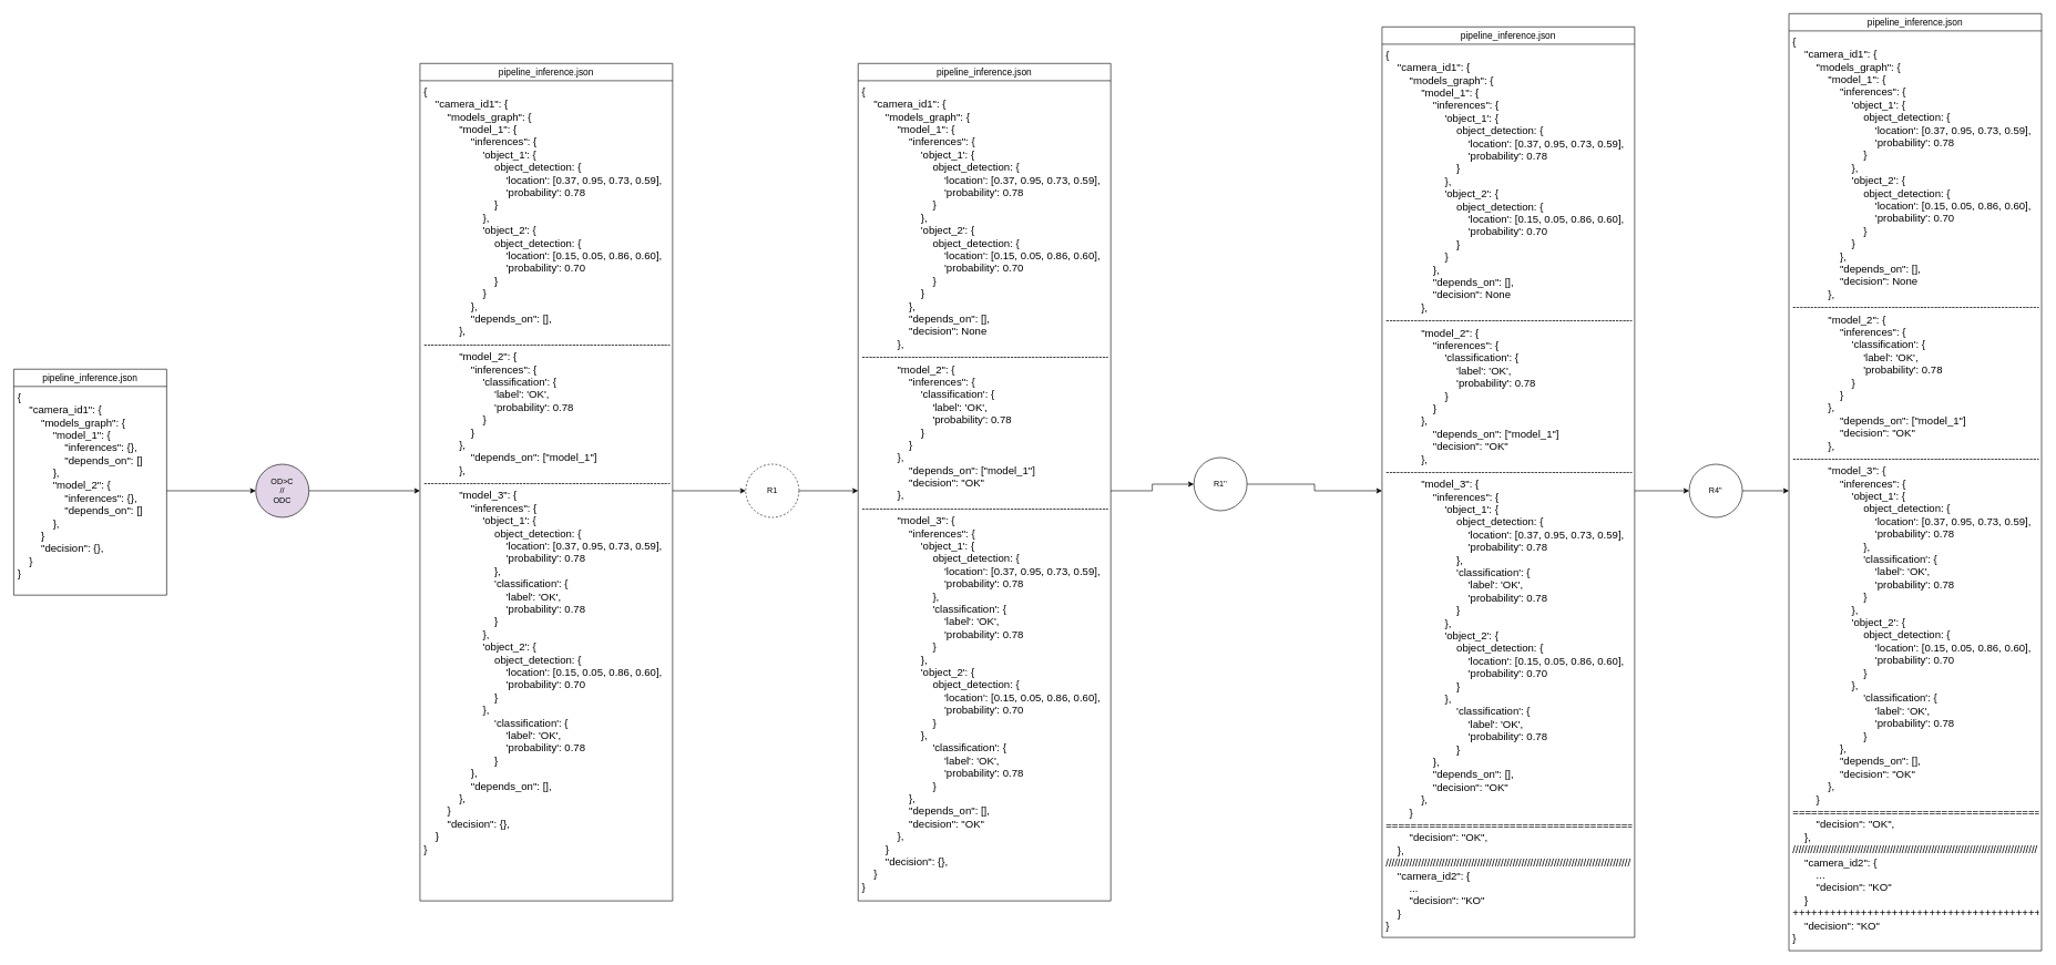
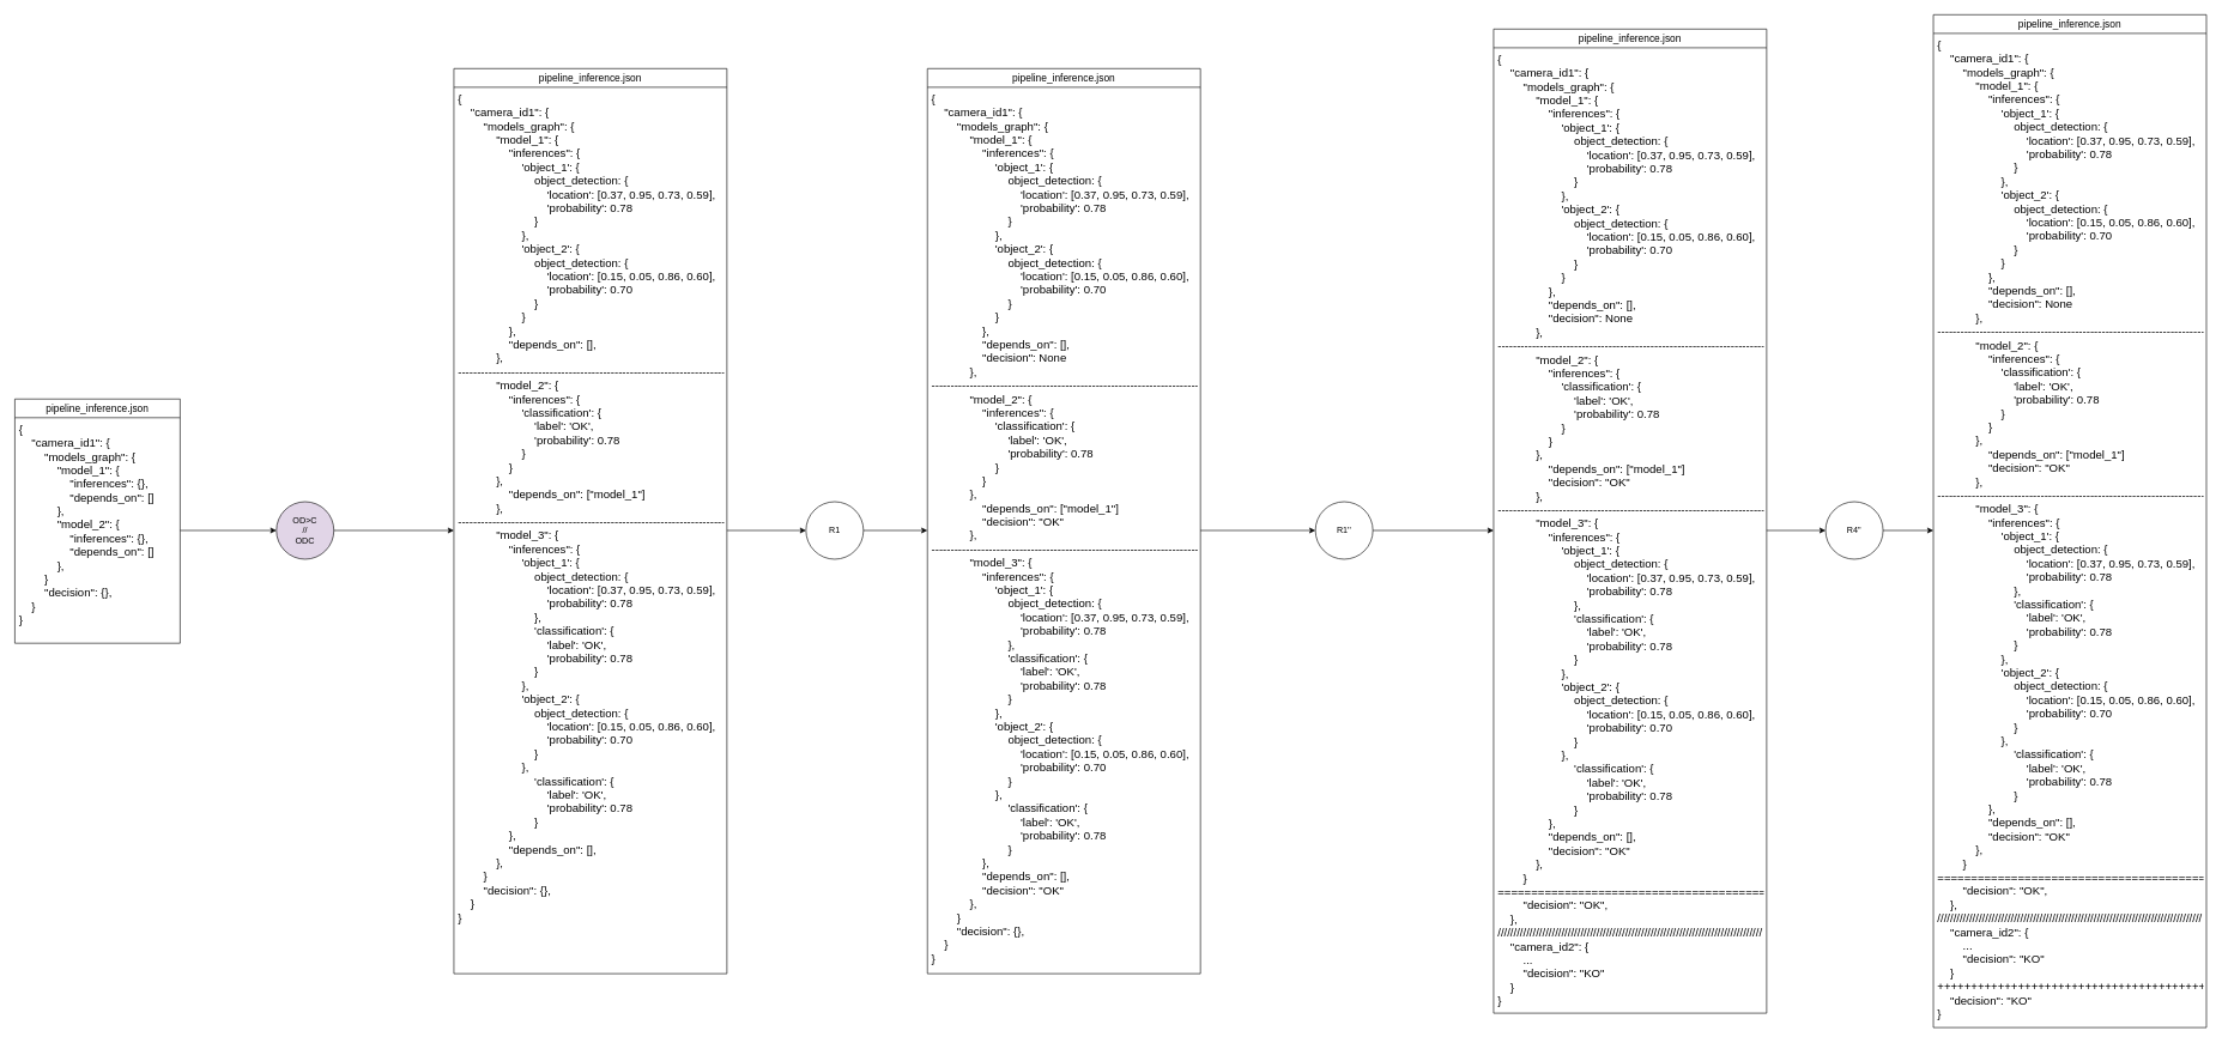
  <mxCell id="0" />
  <mxCell id="1" parent="0" />
  <mxCell id="2" value="pipeline_inference.json" style="swimlane;fontStyle=0;childLayout=stackLayout;horizontal=1;startSize=26;horizontalStack=0;resizeParent=1;resizeParentMax=0;resizeLast=0;collapsible=1;marginBottom=0;align=center;fontSize=14;" vertex="1" parent="1"><mxGeometry x="20" y="555" width="230" height="340" as="geometry" /></mxCell>
  <mxCell id="3" value="{&#10;    &quot;camera_id1&quot;: {&#10;        &quot;models_graph&quot;: {&#10;            &quot;model_1&quot;: {&#10;                &quot;inferences&quot;: {},&#10;                &quot;depends_on&quot;: []&#10;            },&#10;            &quot;model_2&quot;: {&#10;                &quot;inferences&quot;: {},&#10;                &quot;depends_on&quot;: []&#10;            },&#10;        }&#10;        &quot;decision&quot;: {},&#10;    }&#10;    }" style="text;strokeColor=none;fillColor=none;spacingLeft=4;spacingRight=4;overflow=hidden;rotatable=0;points=[[0,0.5],[1,0.5]];portConstraint=eastwest;fontSize=16;" vertex="1" parent="2"><mxGeometry y="26" width="230" height="314" as="geometry" /></mxCell>
  <mxCell id="4" style="edgeStyle=orthogonalEdgeStyle;rounded=0;orthogonalLoop=1;jettySize=auto;html=1;fontSize=16;fontColor=#66CC00;entryX=0;entryY=0.5;entryDx=0;entryDy=0;" edge="1" parent="1" source="5" target="8"><mxGeometry relative="1" as="geometry"><mxPoint x="640" y="-20" as="targetPoint" /></mxGeometry></mxCell>
  <mxCell id="5" value="OD&amp;gt;C&lt;br&gt;//&lt;br&gt;ODC" style="ellipse;whiteSpace=wrap;html=1;aspect=fixed;fillColor=#e1d5e7;" vertex="1" parent="1"><mxGeometry x="384" y="698" width="80" height="80" as="geometry" /></mxCell>
  <mxCell id="6" style="edgeStyle=orthogonalEdgeStyle;rounded=0;orthogonalLoop=1;jettySize=auto;html=1;fontSize=16;fontColor=#66CC00;" edge="1" parent="1" source="3" target="5"><mxGeometry relative="1" as="geometry" /></mxCell>
  <mxCell id="7" value="pipeline_inference.json" style="swimlane;fontStyle=0;childLayout=stackLayout;horizontal=1;startSize=26;horizontalStack=0;resizeParent=1;resizeParentMax=0;resizeLast=0;collapsible=1;marginBottom=0;align=center;fontSize=14;" vertex="1" parent="1"><mxGeometry x="631" y="95" width="380" height="1260" as="geometry" /></mxCell>
  <mxCell id="8" value="{&#10;    &quot;camera_id1&quot;: {&#10;        &quot;models_graph&quot;: {&#10;            &quot;model_1&quot;: {&#10;                &quot;inferences&quot;: {&#10;                    'object_1': {&#10;                        object_detection: {&#10;                            'location': [0.37, 0.95, 0.73, 0.59],&#10;                            'probability': 0.78&#10;                        }&#10;                    },&#10;                    'object_2': {&#10;                        object_detection: {&#10;                            'location': [0.15, 0.05, 0.86, 0.60],&#10;                            'probability': 0.70&#10;                        }&#10;                    }&#10;                },&#10;                &quot;depends_on&quot;: [],&#10;            },&#10;----------------------------------------------------------------------&#10;            &quot;model_2&quot;: {&#10;                &quot;inferences&quot;: {&#10;                    'classification': {&#10;                        'label': 'OK',&#10;                        'probability': 0.78&#10;                    }&#10;                }&#10;            },&#10;                &quot;depends_on&quot;: [&quot;model_1&quot;]&#10;            },&#10;----------------------------------------------------------------------&#10;            &quot;model_3&quot;: {&#10;                &quot;inferences&quot;: {&#10;                    'object_1': {&#10;                        object_detection: {&#10;                            'location': [0.37, 0.95, 0.73, 0.59],&#10;                            'probability': 0.78&#10;                        },&#10;                        'classification': {&#10;                            'label': 'OK',&#10;                            'probability': 0.78&#10;                        }&#10;                    },&#10;                    'object_2': {&#10;                        object_detection: {&#10;                            'location': [0.15, 0.05, 0.86, 0.60],&#10;                            'probability': 0.70&#10;                        }&#10;                    },&#10;                        'classification': {&#10;                            'label': 'OK',&#10;                            'probability': 0.78&#10;                        }&#10;                },&#10;                &quot;depends_on&quot;: [],&#10;            },&#10;        }&#10;        &quot;decision&quot;: {},&#10;    }&#10;}" style="text;strokeColor=none;fillColor=none;spacingLeft=4;spacingRight=4;overflow=hidden;rotatable=0;points=[[0,0.5],[1,0.5]];portConstraint=eastwest;fontSize=16;" vertex="1" parent="7"><mxGeometry y="26" width="380" height="1234" as="geometry" /></mxCell>
  <mxCell id="9" style="edgeStyle=orthogonalEdgeStyle;rounded=0;orthogonalLoop=1;jettySize=auto;html=1;fontSize=16;fontColor=#66CC00;" edge="1" parent="1" source="10" target="16"><mxGeometry relative="1" as="geometry"><mxPoint x="1321" y="420" as="targetPoint" /></mxGeometry></mxCell>
- <mxCell id="10" value="R1" style="ellipse;whiteSpace=wrap;html=1;aspect=fixed;dashed=1;" vertex="1" parent="1"><mxGeometry x="1121" y="698" width="80" height="80" as="geometry" /></mxCell>
+ <mxCell id="10" value="R1" style="ellipse;whiteSpace=wrap;html=1;aspect=fixed;" vertex="1" parent="1"><mxGeometry x="1121" y="698" width="80" height="80" as="geometry" /></mxCell>
  <mxCell id="11" style="edgeStyle=orthogonalEdgeStyle;rounded=0;orthogonalLoop=1;jettySize=auto;html=1;entryX=0;entryY=0.5;entryDx=0;entryDy=0;fontSize=16;fontColor=#66CC00;" edge="1" parent="1" source="8" target="10"><mxGeometry relative="1" as="geometry" /></mxCell>
  <mxCell id="12" style="edgeStyle=orthogonalEdgeStyle;rounded=0;orthogonalLoop=1;jettySize=auto;html=1;fontSize=16;fontColor=#66CC00;" edge="1" parent="1" source="13" target="18"><mxGeometry relative="1" as="geometry"><mxPoint x="2078" y="400" as="targetPoint" /></mxGeometry></mxCell>
- <mxCell id="13" value="R1''" style="ellipse;whiteSpace=wrap;html=1;aspect=fixed;" vertex="1" parent="1"><mxGeometry x="1795" y="688" width="80" height="80" as="geometry" /></mxCell>
+ <mxCell id="13" value="R1''" style="ellipse;whiteSpace=wrap;html=1;aspect=fixed;" vertex="1" parent="1"><mxGeometry x="1830" y="698" width="80" height="80" as="geometry" /></mxCell>
  <mxCell id="14" style="edgeStyle=orthogonalEdgeStyle;rounded=0;orthogonalLoop=1;jettySize=auto;html=1;entryX=0;entryY=0.5;entryDx=0;entryDy=0;fontSize=16;fontColor=#66CC00;" edge="1" parent="1" source="16" target="13"><mxGeometry relative="1" as="geometry"><mxPoint x="1701" y="420" as="sourcePoint" /></mxGeometry></mxCell>
  <mxCell id="15" value="pipeline_inference.json" style="swimlane;fontStyle=0;childLayout=stackLayout;horizontal=1;startSize=26;horizontalStack=0;resizeParent=1;resizeParentMax=0;resizeLast=0;collapsible=1;marginBottom=0;align=center;fontSize=14;" vertex="1" parent="1"><mxGeometry x="1290" y="95" width="380" height="1260" as="geometry" /></mxCell>
  <mxCell id="16" value="{&#10;    &quot;camera_id1&quot;: {&#10;        &quot;models_graph&quot;: {&#10;            &quot;model_1&quot;: {&#10;                &quot;inferences&quot;: {&#10;                    'object_1': {&#10;                        object_detection: {&#10;                            'location': [0.37, 0.95, 0.73, 0.59],&#10;                            'probability': 0.78&#10;                        }&#10;                    },&#10;                    'object_2': {&#10;                        object_detection: {&#10;                            'location': [0.15, 0.05, 0.86, 0.60],&#10;                            'probability': 0.70&#10;                        }&#10;                    }&#10;                },&#10;                &quot;depends_on&quot;: [],&#10;                &quot;decision&quot;: None&#10;            },&#10;----------------------------------------------------------------------&#10;            &quot;model_2&quot;: {&#10;                &quot;inferences&quot;: {&#10;                    'classification': {&#10;                        'label': 'OK',&#10;                        'probability': 0.78&#10;                    }&#10;                }&#10;            },&#10;                &quot;depends_on&quot;: [&quot;model_1&quot;]&#10;                &quot;decision&quot;: &quot;OK&quot;&#10;            },&#10;----------------------------------------------------------------------&#10;            &quot;model_3&quot;: {&#10;                &quot;inferences&quot;: {&#10;                    'object_1': {&#10;                        object_detection: {&#10;                            'location': [0.37, 0.95, 0.73, 0.59],&#10;                            'probability': 0.78&#10;                        },&#10;                        'classification': {&#10;                            'label': 'OK',&#10;                            'probability': 0.78&#10;                        }&#10;                    },&#10;                    'object_2': {&#10;                        object_detection: {&#10;                            'location': [0.15, 0.05, 0.86, 0.60],&#10;                            'probability': 0.70&#10;                        }&#10;                    },&#10;                        'classification': {&#10;                            'label': 'OK',&#10;                            'probability': 0.78&#10;                        }&#10;                },&#10;                &quot;depends_on&quot;: [],&#10;                &quot;decision&quot;: &quot;OK&quot;&#10;            },&#10;        }&#10;        &quot;decision&quot;: {},&#10;    }&#10;}" style="text;strokeColor=none;fillColor=none;spacingLeft=4;spacingRight=4;overflow=hidden;rotatable=0;points=[[0,0.5],[1,0.5]];portConstraint=eastwest;fontSize=16;" vertex="1" parent="15"><mxGeometry y="26" width="380" height="1234" as="geometry" /></mxCell>
  <mxCell id="17" value="pipeline_inference.json" style="swimlane;fontStyle=0;childLayout=stackLayout;horizontal=1;startSize=26;horizontalStack=0;resizeParent=1;resizeParentMax=0;resizeLast=0;collapsible=1;marginBottom=0;align=center;fontSize=14;" vertex="1" parent="1"><mxGeometry x="2078" y="40" width="380" height="1370" as="geometry" /></mxCell>
  <mxCell id="18" value="{&#10;    &quot;camera_id1&quot;: {&#10;        &quot;models_graph&quot;: {&#10;            &quot;model_1&quot;: {&#10;                &quot;inferences&quot;: {&#10;                    'object_1': {&#10;                        object_detection: {&#10;                            'location': [0.37, 0.95, 0.73, 0.59],&#10;                            'probability': 0.78&#10;                        }&#10;                    },&#10;                    'object_2': {&#10;                        object_detection: {&#10;                            'location': [0.15, 0.05, 0.86, 0.60],&#10;                            'probability': 0.70&#10;                        }&#10;                    }&#10;                },&#10;                &quot;depends_on&quot;: [],&#10;                &quot;decision&quot;: None&#10;            },&#10;----------------------------------------------------------------------&#10;            &quot;model_2&quot;: {&#10;                &quot;inferences&quot;: {&#10;                    'classification': {&#10;                        'label': 'OK',&#10;                        'probability': 0.78&#10;                    }&#10;                }&#10;            },&#10;                &quot;depends_on&quot;: [&quot;model_1&quot;]&#10;                &quot;decision&quot;: &quot;OK&quot;&#10;            },&#10;----------------------------------------------------------------------&#10;            &quot;model_3&quot;: {&#10;                &quot;inferences&quot;: {&#10;                    'object_1': {&#10;                        object_detection: {&#10;                            'location': [0.37, 0.95, 0.73, 0.59],&#10;                            'probability': 0.78&#10;                        },&#10;                        'classification': {&#10;                            'label': 'OK',&#10;                            'probability': 0.78&#10;                        }&#10;                    },&#10;                    'object_2': {&#10;                        object_detection: {&#10;                            'location': [0.15, 0.05, 0.86, 0.60],&#10;                            'probability': 0.70&#10;                        }&#10;                    },&#10;                        'classification': {&#10;                            'label': 'OK',&#10;                            'probability': 0.78&#10;                        }&#10;                },&#10;                &quot;depends_on&quot;: [],&#10;                &quot;decision&quot;: &quot;OK&quot;&#10;            },&#10;        }&#10;========================================&#10;        &quot;decision&quot;: &quot;OK&quot;,&#10;    },&#10;///////////////////////////////////////////////////////////////////////////////////&#10;    &quot;camera_id2&quot;: {&#10;        ...&#10;        &quot;decision&quot;: &quot;KO&quot;&#10;    }&#10;}" style="text;strokeColor=none;fillColor=none;spacingLeft=4;spacingRight=4;overflow=hidden;rotatable=0;points=[[0,0.5],[1,0.5]];portConstraint=eastwest;fontSize=16;" vertex="1" parent="17"><mxGeometry y="26" width="380" height="1344" as="geometry" /></mxCell>
  <mxCell id="19" value="pipeline_inference.json" style="swimlane;fontStyle=0;childLayout=stackLayout;horizontal=1;startSize=26;horizontalStack=0;resizeParent=1;resizeParentMax=0;resizeLast=0;collapsible=1;marginBottom=0;align=center;fontSize=14;" vertex="1" parent="1"><mxGeometry x="2690" y="20" width="380" height="1410" as="geometry" /></mxCell>
  <mxCell id="20" value="{&#10;    &quot;camera_id1&quot;: {&#10;        &quot;models_graph&quot;: {&#10;            &quot;model_1&quot;: {&#10;                &quot;inferences&quot;: {&#10;                    'object_1': {&#10;                        object_detection: {&#10;                            'location': [0.37, 0.95, 0.73, 0.59],&#10;                            'probability': 0.78&#10;                        }&#10;                    },&#10;                    'object_2': {&#10;                        object_detection: {&#10;                            'location': [0.15, 0.05, 0.86, 0.60],&#10;                            'probability': 0.70&#10;                        }&#10;                    }&#10;                },&#10;                &quot;depends_on&quot;: [],&#10;                &quot;decision&quot;: None&#10;            },&#10;----------------------------------------------------------------------&#10;            &quot;model_2&quot;: {&#10;                &quot;inferences&quot;: {&#10;                    'classification': {&#10;                        'label': 'OK',&#10;                        'probability': 0.78&#10;                    }&#10;                }&#10;            },&#10;                &quot;depends_on&quot;: [&quot;model_1&quot;]&#10;                &quot;decision&quot;: &quot;OK&quot;&#10;            },&#10;----------------------------------------------------------------------&#10;            &quot;model_3&quot;: {&#10;                &quot;inferences&quot;: {&#10;                    'object_1': {&#10;                        object_detection: {&#10;                            'location': [0.37, 0.95, 0.73, 0.59],&#10;                            'probability': 0.78&#10;                        },&#10;                        'classification': {&#10;                            'label': 'OK',&#10;                            'probability': 0.78&#10;                        }&#10;                    },&#10;                    'object_2': {&#10;                        object_detection: {&#10;                            'location': [0.15, 0.05, 0.86, 0.60],&#10;                            'probability': 0.70&#10;                        }&#10;                    },&#10;                        'classification': {&#10;                            'label': 'OK',&#10;                            'probability': 0.78&#10;                        }&#10;                },&#10;                &quot;depends_on&quot;: [],&#10;                &quot;decision&quot;: &quot;OK&quot;&#10;            },&#10;        }&#10;========================================&#10;        &quot;decision&quot;: &quot;OK&quot;,&#10;    },&#10;///////////////////////////////////////////////////////////////////////////////////&#10;    &quot;camera_id2&quot;: {&#10;        ...&#10;        &quot;decision&quot;: &quot;KO&quot;&#10;    }&#10;++++++++++++++++++++++++++++++++++++++++&#10;    &quot;decision&quot;: &quot;KO&quot;&#10;}" style="text;strokeColor=none;fillColor=none;spacingLeft=4;spacingRight=4;overflow=hidden;rotatable=0;points=[[0,0.5],[1,0.5]];portConstraint=eastwest;fontSize=16;" vertex="1" parent="19"><mxGeometry y="26" width="380" height="1384" as="geometry" /></mxCell>
  <mxCell id="21" style="edgeStyle=orthogonalEdgeStyle;rounded=0;orthogonalLoop=1;jettySize=auto;html=1;fontSize=16;fontColor=#66CC00;" edge="1" parent="1" source="22" target="20"><mxGeometry relative="1" as="geometry" /></mxCell>
  <mxCell id="22" value="R4''" style="ellipse;whiteSpace=wrap;html=1;aspect=fixed;" vertex="1" parent="1"><mxGeometry x="2540" y="698" width="80" height="80" as="geometry" /></mxCell>
  <mxCell id="23" style="edgeStyle=orthogonalEdgeStyle;rounded=0;orthogonalLoop=1;jettySize=auto;html=1;fontSize=16;fontColor=#66CC00;" edge="1" parent="1" source="18" target="22"><mxGeometry relative="1" as="geometry" /></mxCell>
